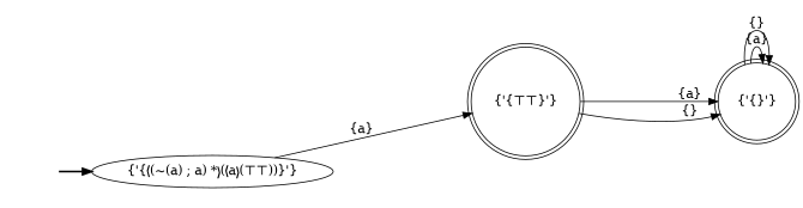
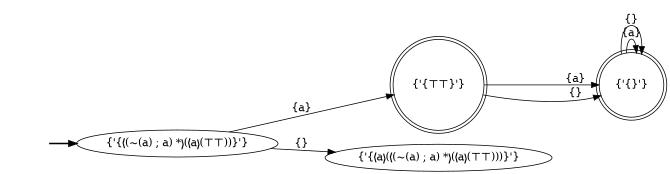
  digraph {
    rankdir=LR
    fake [style=invisible]
    "{'{❬(~(a) ; a) *❭(❬a❭(⊤⊤))}'}" [root=true]
    "{'{⊤⊤}'}" [shape=doublecircle]
+   "{'{❬a❭(❬(~(a) ; a) *❭(❬a❭(⊤⊤)))}'}"
    "{'{}'}" [shape=doublecircle]
    fake -> "{'{❬(~(a) ; a) *❭(❬a❭(⊤⊤))}'}" [style=bold]
    "{'{❬(~(a) ; a) *❭(❬a❭(⊤⊤))}'}" -> "{'{⊤⊤}'}" [label="{a}"]
+   "{'{❬(~(a) ; a) *❭(❬a❭(⊤⊤))}'}" -> "{'{❬a❭(❬(~(a) ; a) *❭(❬a❭(⊤⊤)))}'}" [label="{}"]
    "{'{⊤⊤}'}" -> "{'{}'}" [label="{a}"]
    "{'{⊤⊤}'}" -> "{'{}'}" [label="{}"]
    "{'{}'}" -> "{'{}'}" [label="{a}"]
    "{'{}'}" -> "{'{}'}" [label="{}"]
  }
